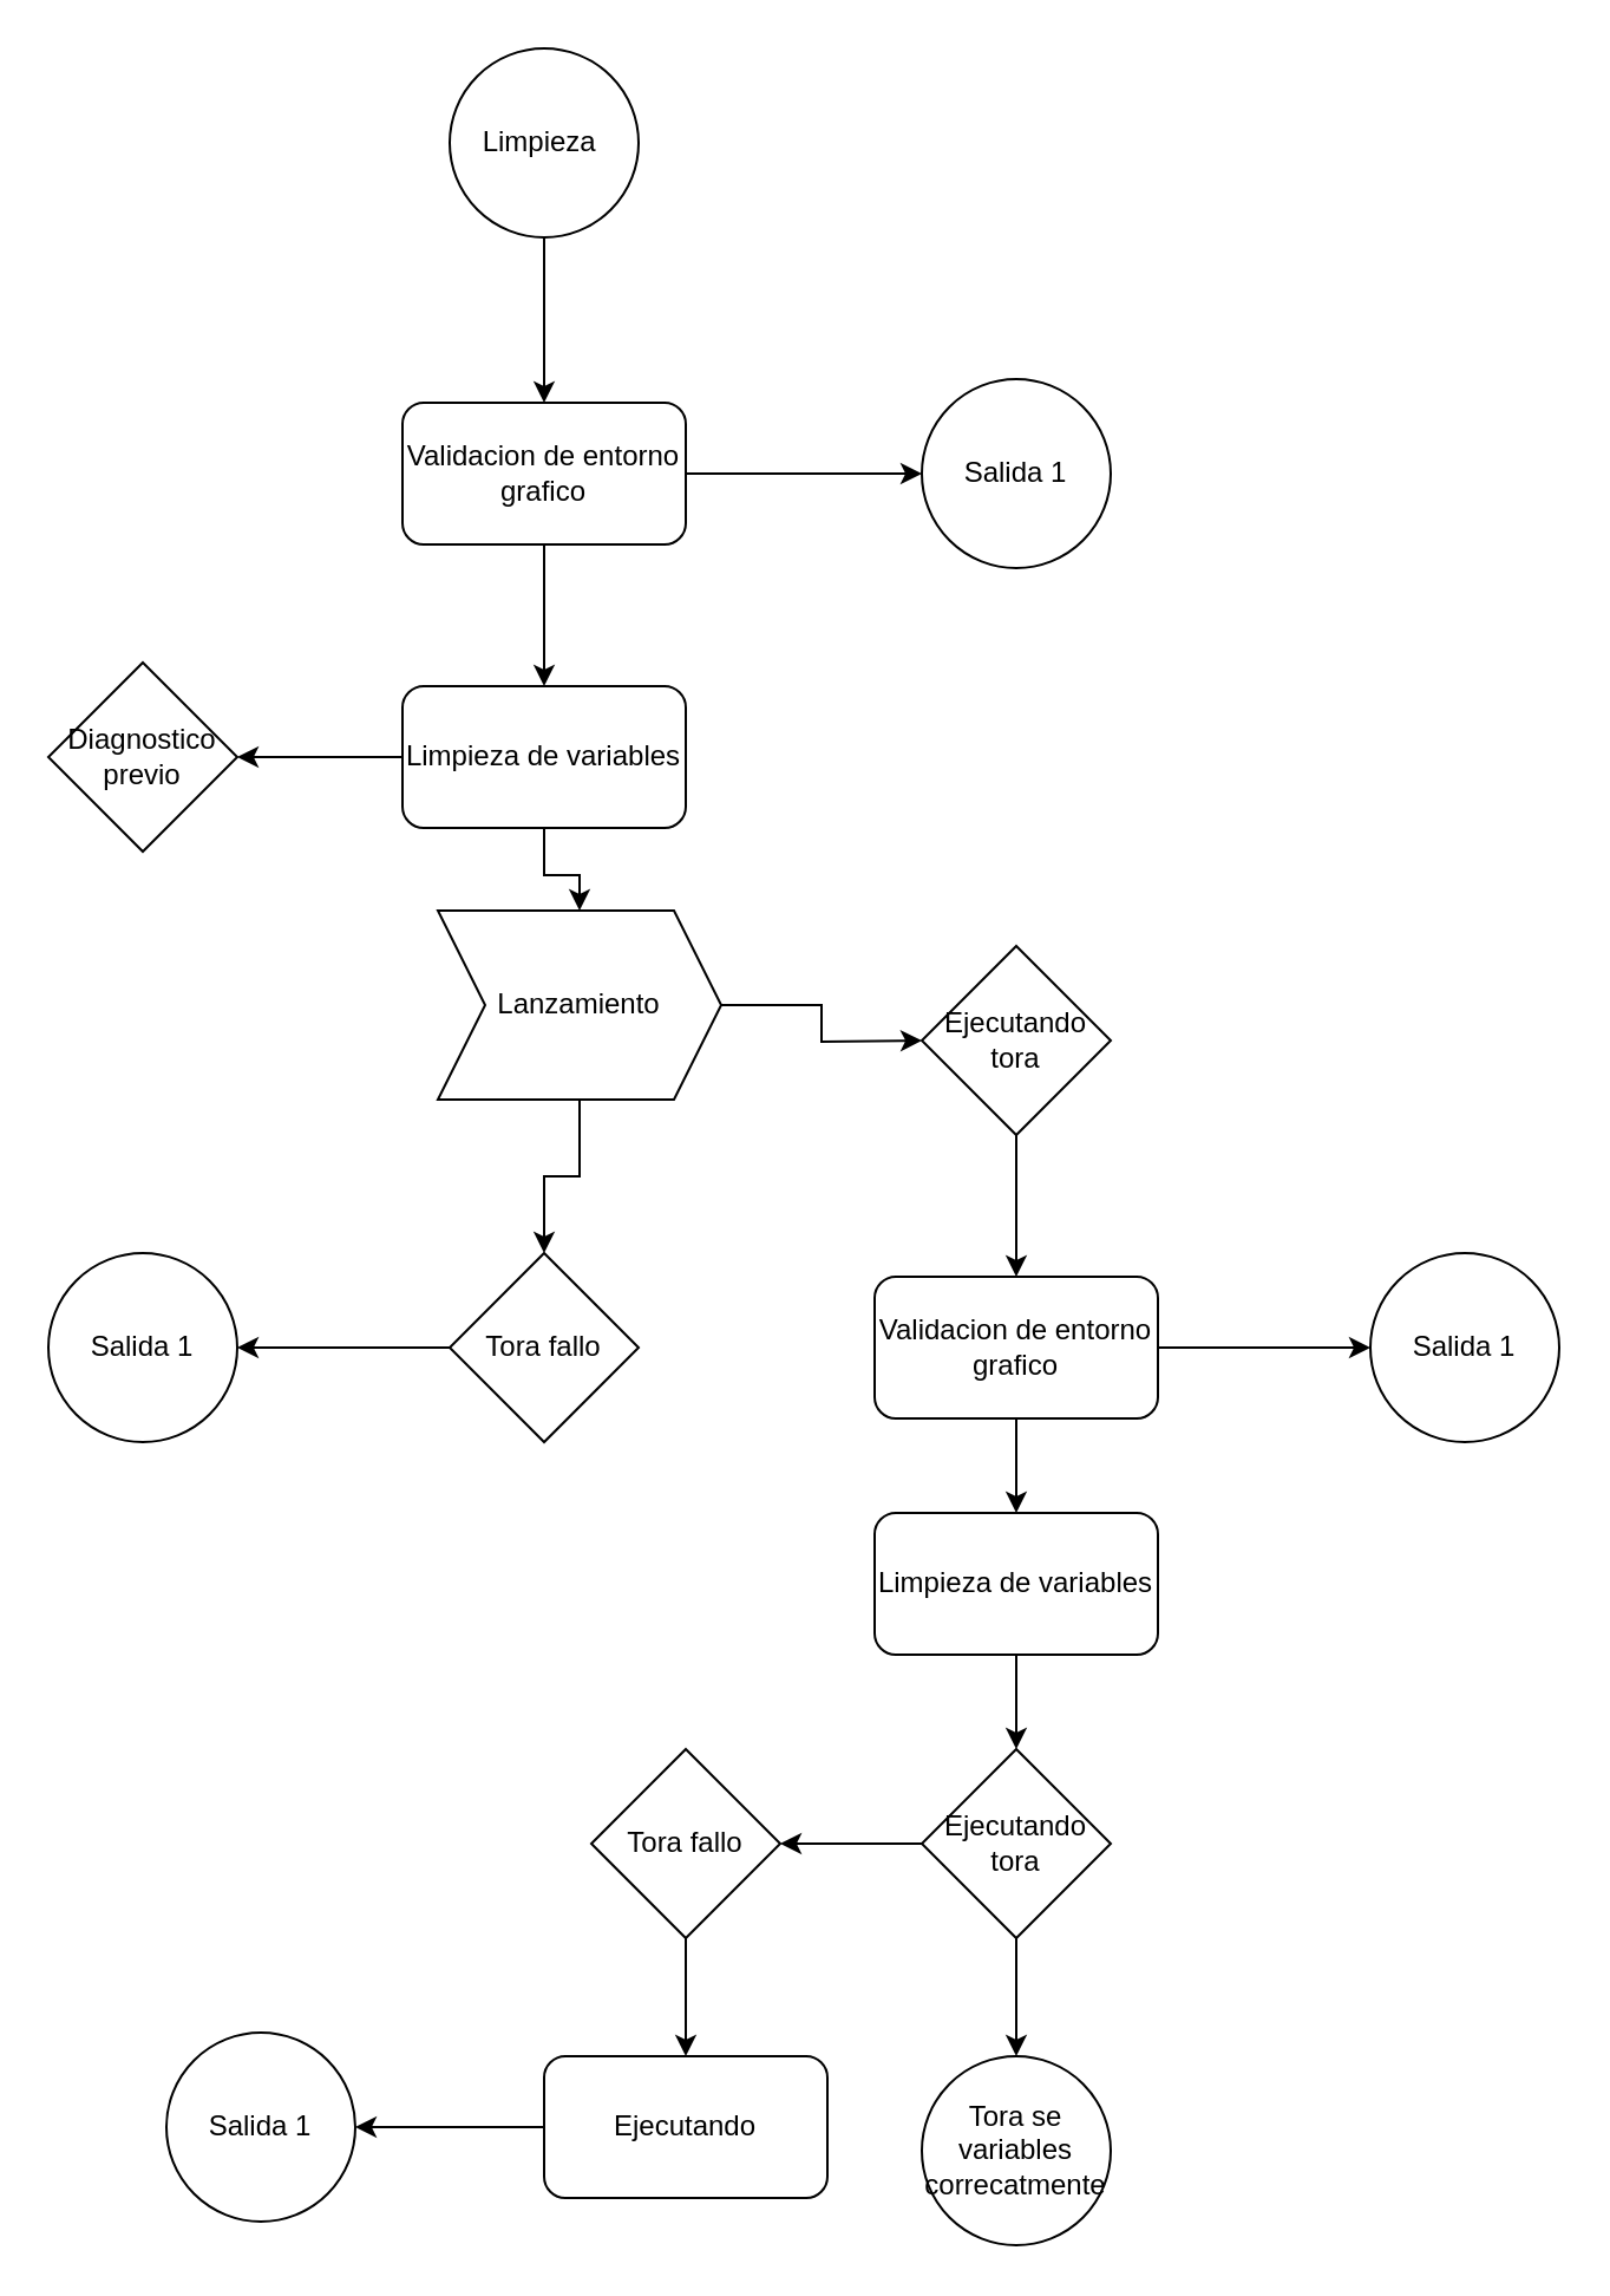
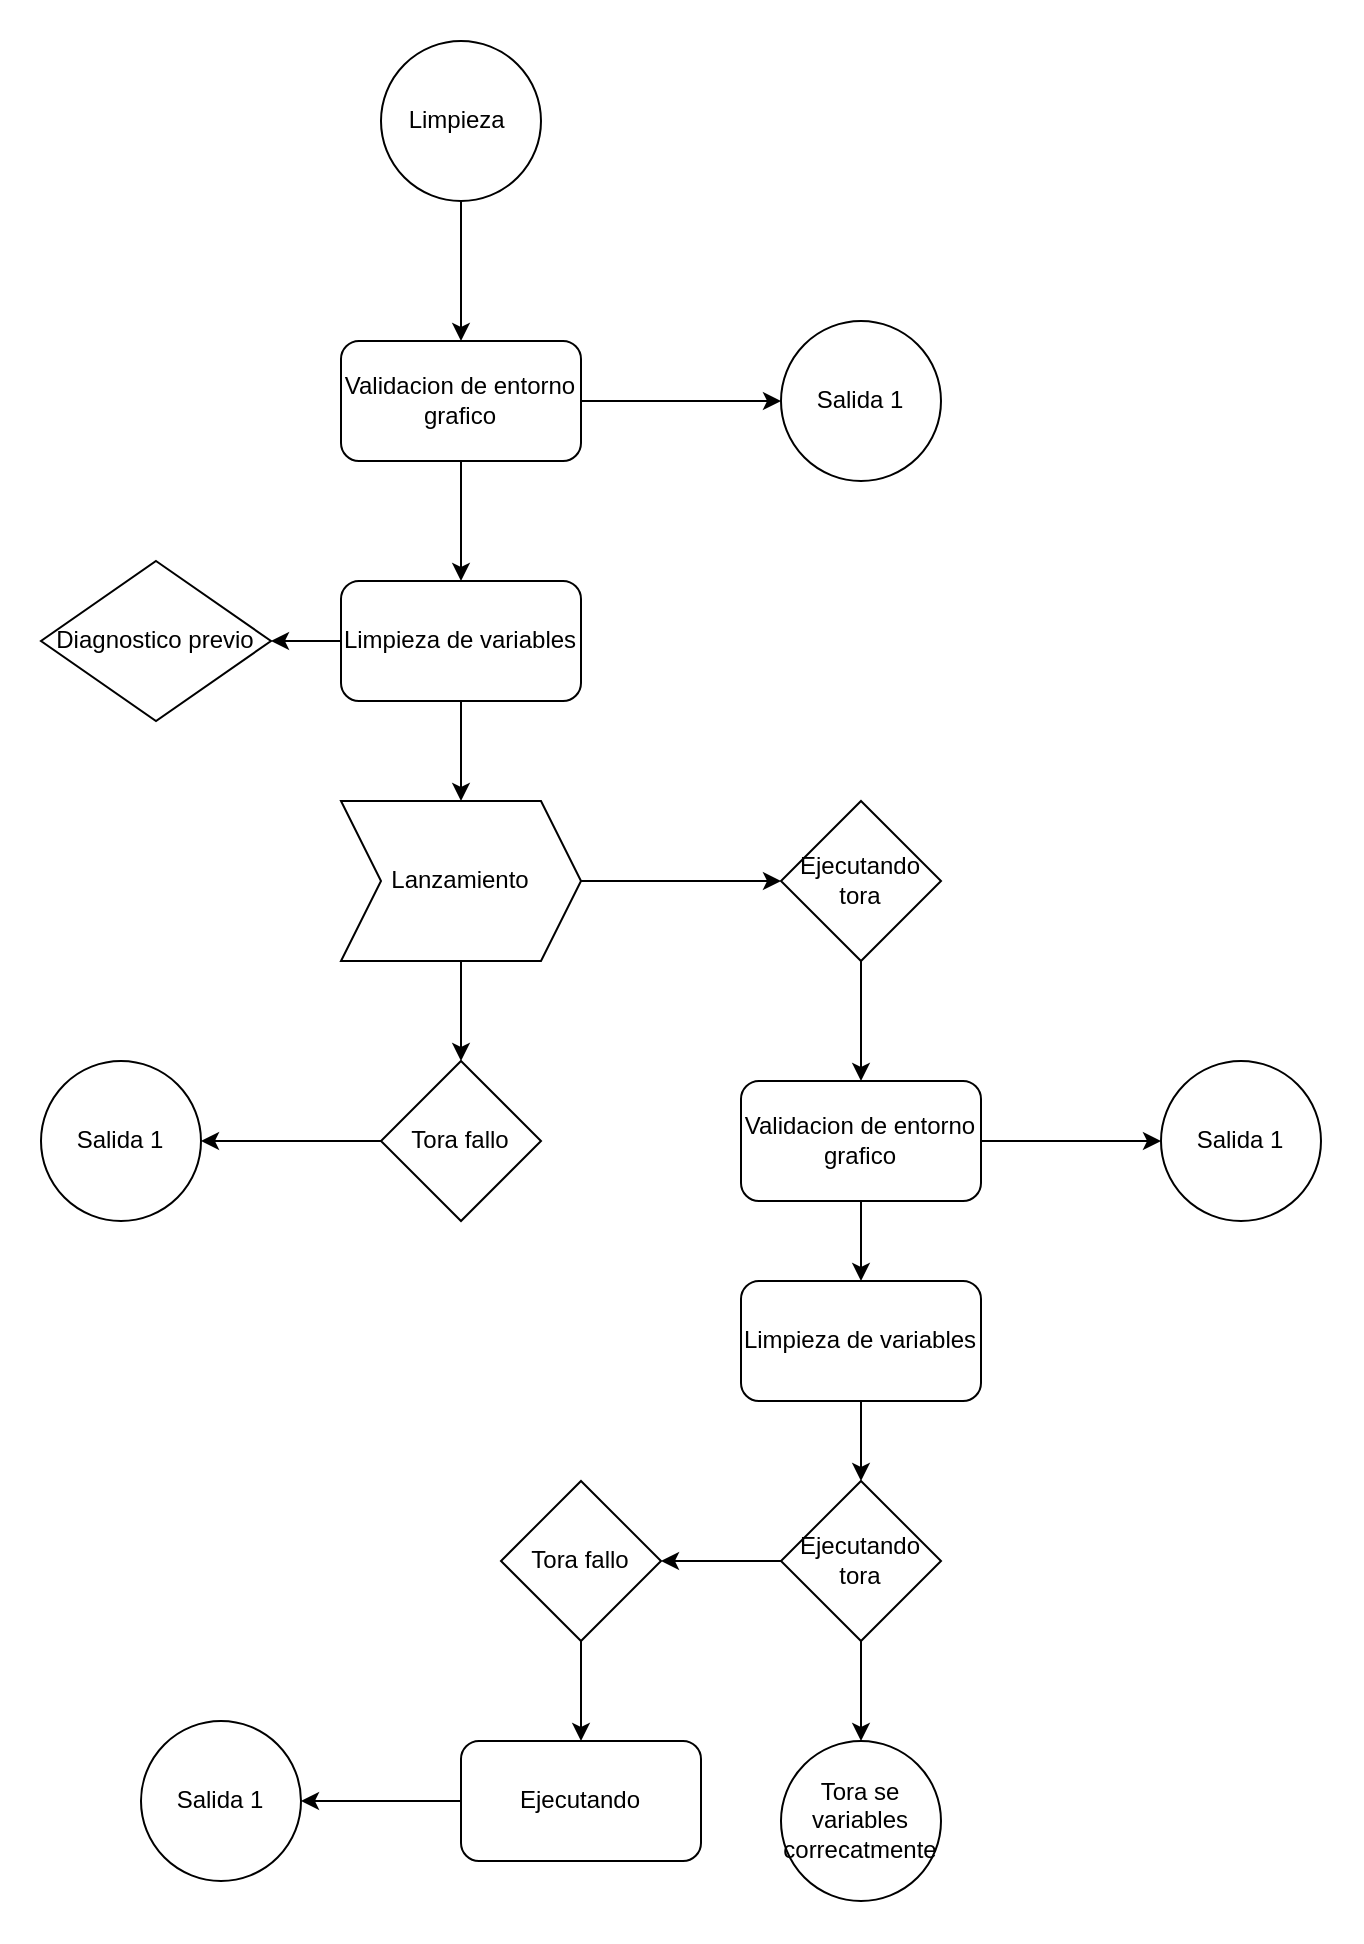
  <mxCell id="0" />
  <mxCell id="1" parent="0" />
  <mxCell id="2" value="Limpieza&amp;nbsp;" style="ellipse;whiteSpace=wrap;html=1;aspect=fixed;" vertex="1" parent="1"><mxGeometry x="190" y="20" width="80" height="80" as="geometry" /></mxCell>
  <mxCell id="3" value="" style="edgeStyle=orthogonalEdgeStyle;rounded=0;orthogonalLoop=1;jettySize=auto;html=1;" edge="1" parent="1" source="5" target="6"><mxGeometry relative="1" as="geometry" /></mxCell>
  <mxCell id="4" value="" style="edgeStyle=orthogonalEdgeStyle;rounded=0;orthogonalLoop=1;jettySize=auto;html=1;" edge="1" parent="1" source="5" target="9"><mxGeometry relative="1" as="geometry" /></mxCell>
  <mxCell id="5" value="Validacion de entorno grafico" style="rounded=1;whiteSpace=wrap;html=1;" vertex="1" parent="1"><mxGeometry x="170" y="170" width="120" height="60" as="geometry" /></mxCell>
  <mxCell id="6" value="Salida 1" style="ellipse;whiteSpace=wrap;html=1;aspect=fixed;" vertex="1" parent="1"><mxGeometry x="390" y="160" width="80" height="80" as="geometry" /></mxCell>
  <mxCell id="7" value="" style="edgeStyle=orthogonalEdgeStyle;rounded=0;orthogonalLoop=1;jettySize=auto;html=1;" edge="1" parent="1" source="9" target="10"><mxGeometry relative="1" as="geometry" /></mxCell>
  <mxCell id="8" value="" style="edgeStyle=orthogonalEdgeStyle;rounded=0;orthogonalLoop=1;jettySize=auto;html=1;" edge="1" parent="1" source="9" target="13"><mxGeometry relative="1" as="geometry" /></mxCell>
  <mxCell id="9" value="Limpieza de variables" style="rounded=1;whiteSpace=wrap;html=1;" vertex="1" parent="1"><mxGeometry x="170" y="290" width="120" height="60" as="geometry" /></mxCell>
- <mxCell id="10" value="Diagnostico previo" style="rhombus;whiteSpace=wrap;html=1;" vertex="1" parent="1"><mxGeometry x="20" y="280" width="80" height="80" as="geometry" /></mxCell>
+ <mxCell id="10" value="Diagnostico previo" style="rhombus;whiteSpace=wrap;html=1;" vertex="1" parent="1"><mxGeometry x="20" y="280" width="115" height="80" as="geometry" /></mxCell>
  <mxCell id="11" value="" style="edgeStyle=orthogonalEdgeStyle;rounded=0;orthogonalLoop=1;jettySize=auto;html=1;" edge="1" parent="1" source="13" target="17"><mxGeometry relative="1" as="geometry" /></mxCell>
  <mxCell id="12" value="" style="edgeStyle=orthogonalEdgeStyle;rounded=0;orthogonalLoop=1;jettySize=auto;html=1;" edge="1" parent="1" source="13"><mxGeometry relative="1" as="geometry"><mxPoint x="390" y="440" as="targetPoint" /></mxGeometry></mxCell>
- <mxCell id="13" value="Lanzamiento" style="shape=step;perimeter=stepPerimeter;whiteSpace=wrap;html=1;fixedSize=1;" vertex="1" parent="1"><mxGeometry x="185" y="385" width="120" height="80" as="geometry" /></mxCell>
+ <mxCell id="13" value="Lanzamiento" style="shape=step;perimeter=stepPerimeter;whiteSpace=wrap;html=1;fixedSize=1;" vertex="1" parent="1"><mxGeometry x="170" y="400" width="120" height="80" as="geometry" /></mxCell>
  <mxCell id="14" value="" style="edgeStyle=orthogonalEdgeStyle;rounded=0;orthogonalLoop=1;jettySize=auto;html=1;" edge="1" parent="1" source="15" target="21"><mxGeometry relative="1" as="geometry" /></mxCell>
  <mxCell id="15" value="Ejecutando tora" style="rhombus;whiteSpace=wrap;html=1;" vertex="1" parent="1"><mxGeometry x="390" y="400" width="80" height="80" as="geometry" /></mxCell>
  <mxCell id="16" value="" style="edgeStyle=orthogonalEdgeStyle;rounded=0;orthogonalLoop=1;jettySize=auto;html=1;" edge="1" parent="1" source="17" target="18"><mxGeometry relative="1" as="geometry" /></mxCell>
  <mxCell id="17" value="Tora fallo" style="rhombus;whiteSpace=wrap;html=1;" vertex="1" parent="1"><mxGeometry x="190" y="530" width="80" height="80" as="geometry" /></mxCell>
  <mxCell id="18" value="Salida 1" style="ellipse;whiteSpace=wrap;html=1;aspect=fixed;" vertex="1" parent="1"><mxGeometry x="20" y="530" width="80" height="80" as="geometry" /></mxCell>
  <mxCell id="19" value="" style="edgeStyle=orthogonalEdgeStyle;rounded=0;orthogonalLoop=1;jettySize=auto;html=1;" edge="1" parent="1" source="21" target="24"><mxGeometry relative="1" as="geometry" /></mxCell>
  <mxCell id="20" value="" style="edgeStyle=orthogonalEdgeStyle;rounded=0;orthogonalLoop=1;jettySize=auto;html=1;" edge="1" parent="1" source="21" target="22"><mxGeometry relative="1" as="geometry" /></mxCell>
  <mxCell id="21" value="Validacion de entorno grafico" style="rounded=1;whiteSpace=wrap;html=1;" vertex="1" parent="1"><mxGeometry x="370" y="540" width="120" height="60" as="geometry" /></mxCell>
  <mxCell id="22" value="Salida 1" style="ellipse;whiteSpace=wrap;html=1;aspect=fixed;" vertex="1" parent="1"><mxGeometry x="580" y="530" width="80" height="80" as="geometry" /></mxCell>
  <mxCell id="23" value="" style="edgeStyle=orthogonalEdgeStyle;rounded=0;orthogonalLoop=1;jettySize=auto;html=1;" edge="1" parent="1" source="24" target="27"><mxGeometry relative="1" as="geometry" /></mxCell>
  <mxCell id="24" value="Limpieza de variables" style="rounded=1;whiteSpace=wrap;html=1;" vertex="1" parent="1"><mxGeometry x="370" y="640" width="120" height="60" as="geometry" /></mxCell>
  <mxCell id="25" value="" style="edgeStyle=orthogonalEdgeStyle;rounded=0;orthogonalLoop=1;jettySize=auto;html=1;" edge="1" parent="1" source="27" target="28"><mxGeometry relative="1" as="geometry" /></mxCell>
  <mxCell id="26" value="" style="edgeStyle=orthogonalEdgeStyle;rounded=0;orthogonalLoop=1;jettySize=auto;html=1;" edge="1" parent="1" source="27" target="30"><mxGeometry relative="1" as="geometry" /></mxCell>
  <mxCell id="27" value="Ejecutando tora" style="rhombus;whiteSpace=wrap;html=1;" vertex="1" parent="1"><mxGeometry x="390" y="740" width="80" height="80" as="geometry" /></mxCell>
  <mxCell id="28" value="Tora se variables correcatmente" style="ellipse;whiteSpace=wrap;html=1;aspect=fixed;" vertex="1" parent="1"><mxGeometry x="390" y="870" width="80" height="80" as="geometry" /></mxCell>
  <mxCell id="29" value="" style="edgeStyle=orthogonalEdgeStyle;rounded=0;orthogonalLoop=1;jettySize=auto;html=1;" edge="1" parent="1" source="30" target="32"><mxGeometry relative="1" as="geometry" /></mxCell>
  <mxCell id="30" value="Tora fallo" style="rhombus;whiteSpace=wrap;html=1;" vertex="1" parent="1"><mxGeometry x="250" y="740" width="80" height="80" as="geometry" /></mxCell>
  <mxCell id="31" value="" style="edgeStyle=orthogonalEdgeStyle;rounded=0;orthogonalLoop=1;jettySize=auto;html=1;" edge="1" parent="1" source="32" target="33"><mxGeometry relative="1" as="geometry" /></mxCell>
  <mxCell id="32" value="Ejecutando" style="rounded=1;whiteSpace=wrap;html=1;" vertex="1" parent="1"><mxGeometry x="230" y="870" width="120" height="60" as="geometry" /></mxCell>
  <mxCell id="33" value="Salida 1" style="ellipse;whiteSpace=wrap;html=1;aspect=fixed;" vertex="1" parent="1"><mxGeometry x="70" y="860" width="80" height="80" as="geometry" /></mxCell>
  <mxCell id="34" value="" style="endArrow=classic;html=1;rounded=0;exitX=0.5;exitY=1;exitDx=0;exitDy=0;" edge="1" parent="1" source="2"><mxGeometry width="50" height="50" relative="1" as="geometry"><mxPoint x="320" y="170" as="sourcePoint" /><mxPoint x="230" y="170" as="targetPoint" /></mxGeometry></mxCell>
